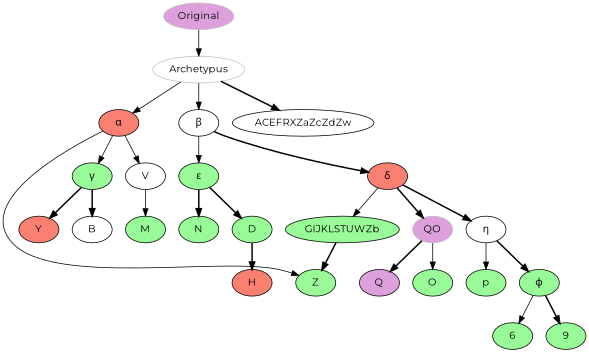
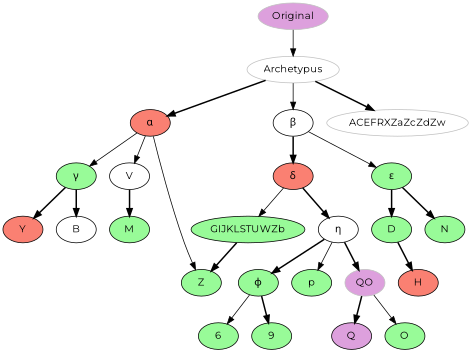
  digraph {
    fontname=Montserrat
    node [fillcolor=palegreen fontname=Montserrat style=filled]
    edge [fontname=Montserrat style=bold]
    Original [color=grey fillcolor=plum]
    Archetypus [color=grey fillcolor=white]
    n3 [fillcolor=salmon label="α"]
    n4 [fillcolor=white label="β"]
-   n5 [fillcolor=white label=ACEFRXZaZcZdZw]
+   n5 [fillcolor=white label=ACEFRXZaZcZdZw color=grey]
    V [fillcolor=white]
    Z
    n8 [label="γ"]
    n9 [label="ε"]
    n10 [fillcolor=salmon label="δ"]
    M
    n12 [fillcolor=salmon label=Y]
    B [fillcolor=white]
    D
    N
    QO [color=grey fillcolor=plum]
    GIJKLSTUWZb
    n18 [fillcolor=white label="η"]
    H [fillcolor=salmon]
    Q [fillcolor=plum]
    O
    n22 [label="φ"]
    p
    n24 [label=6]
    n25 [label=9]
    Original -> Archetypus [style=solid]
-   Archetypus -> n3 [style=solid]
+   Archetypus -> n3
    Archetypus -> n4 [style=solid]
    Archetypus -> n5
    n3 -> V [style=solid]
    n3 -> Z [style=solid]
    n3 -> n8 [style=solid]
    n4 -> n9 [style=solid]
    n4 -> n10
-   V -> M [style=solid]
+   V -> M
    n8 -> n12
    n8 -> B
    n9 -> D
    n9 -> N
-   n10 -> QO
+   n18 -> QO
    n10 -> GIJKLSTUWZb [style=solid]
    n10 -> n18
    D -> H
    QO -> Q
    QO -> O [style=solid]
    GIJKLSTUWZb -> Z
    n18 -> n22
    n18 -> p [style=solid]
    n22 -> n24 [style=solid]
    n22 -> n25
  }
